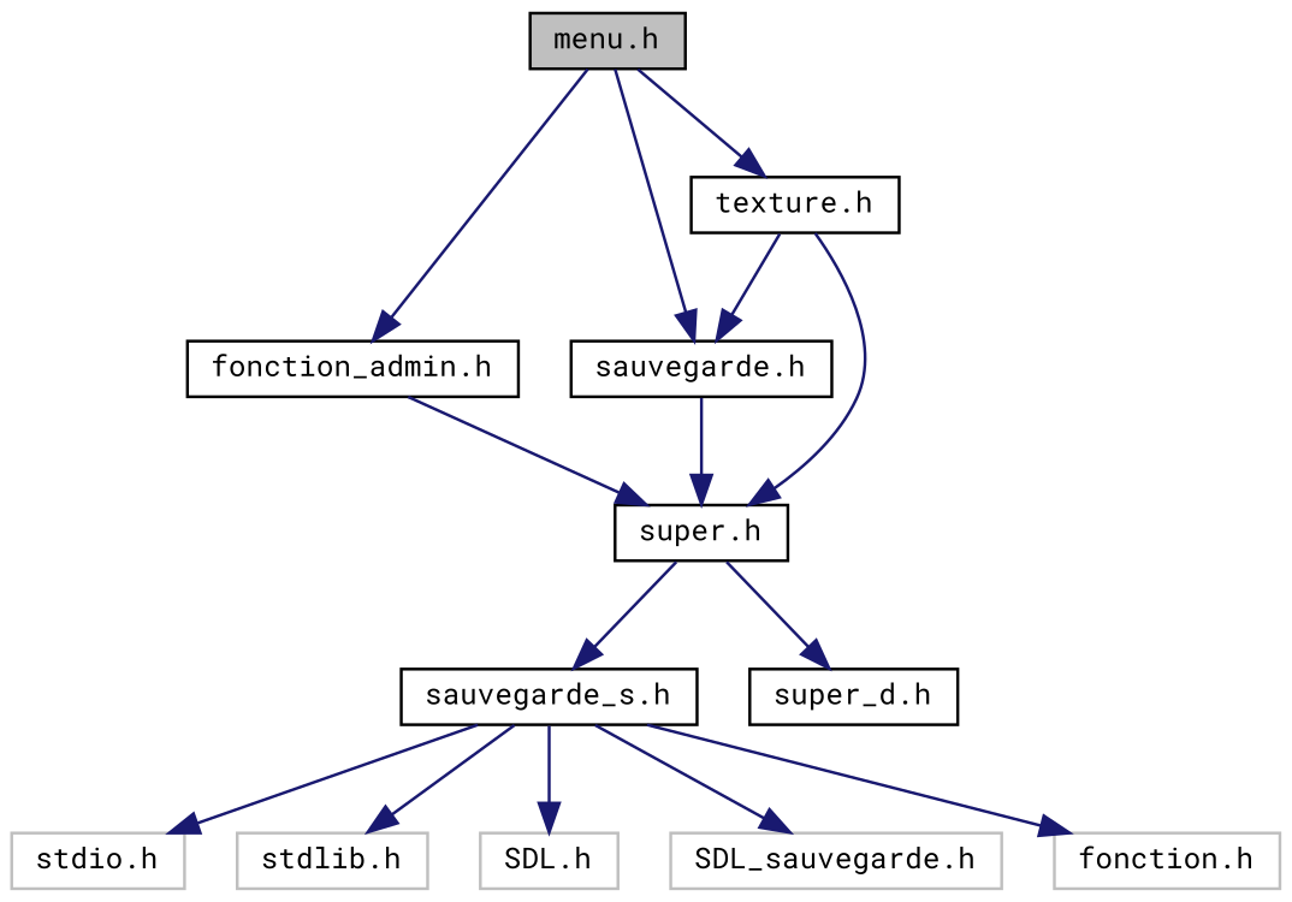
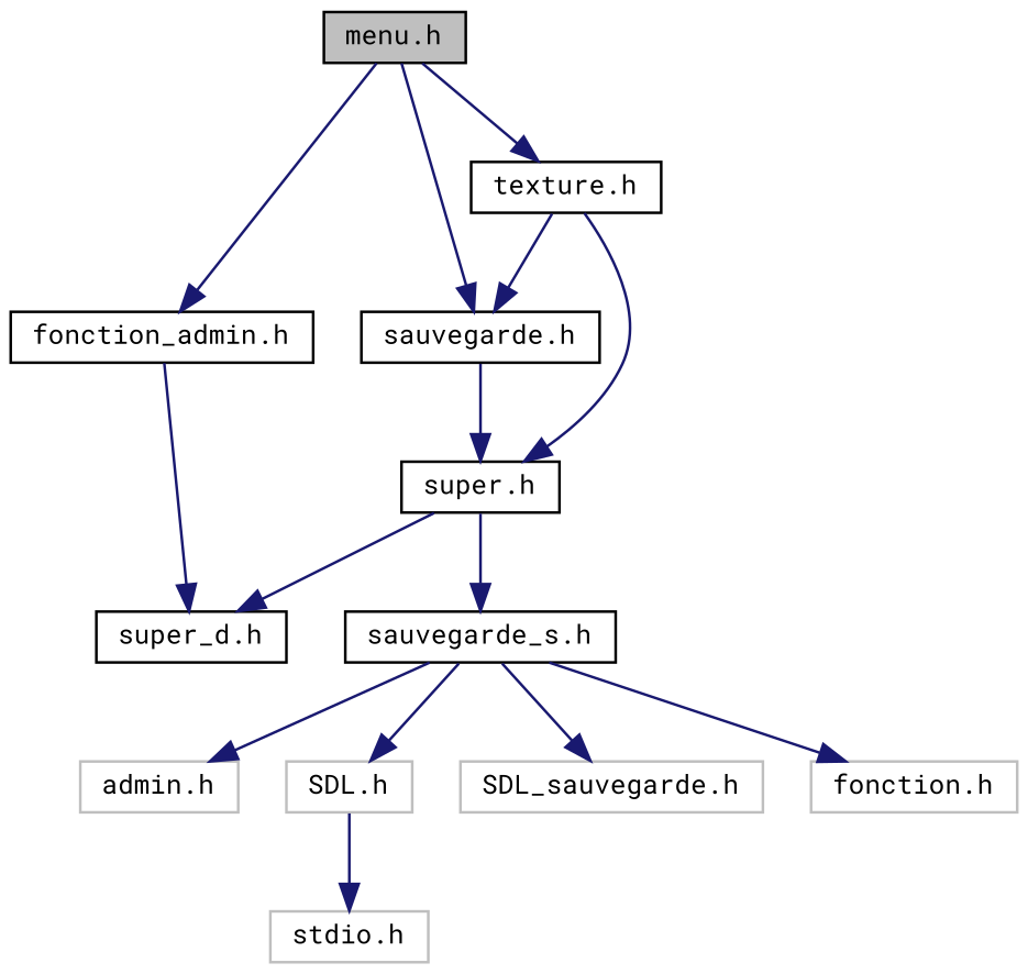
  digraph {
    fontname="Roboto Mono"
    node [color=black fillcolor=white fontname="Roboto Mono" fontsize=10 shape=record style=filled]
    edge [color=midnightblue fontname="Roboto Mono" fontsize=10 labelfontname=Helvetica labelfontsize=10 style=solid]
    n1 [fillcolor=grey75 fontcolor=black height=0.2 label="menu.h" width=0.4]
    n2 [height=0.2 label="fonction_admin.h" width=0.4]
    n3 [height=0.2 label="sauvegarde.h" width=0.4]
    n4 [height=0.2 label="texture.h" width=0.4]
    n5 [height=0.2 label="super.h" width=0.4]
    n6 [height=0.2 label="sauvegarde_s.h" width=0.4]
    n7 [height=0.2 label="super_d.h" width=0.4]
    n8 [color=grey75 height=0.2 label="stdio.h" width=0.4]
-   n9 [color=grey75 height=0.2 label="stdlib.h" width=0.4]
+   n9 [color=grey75 height=0.2 label="admin.h" width=0.4]
    n10 [color=grey75 height=0.2 label="SDL.h" width=0.4]
    n11 [color=grey75 height=0.2 label="SDL_sauvegarde.h" width=0.4]
    n12 [color=grey75 height=0.2 label="fonction.h" width=0.4]
    n1 -> n2
    n1 -> n3
    n1 -> n4
-   n2 -> n5
+   n2 -> n7
    n3 -> n5
    n4 -> n3
    n4 -> n5
    n5 -> n6
    n5 -> n7
-   n6 -> n8
+   n10 -> n8
    n6 -> n9
    n6 -> n10
    n6 -> n11
    n6 -> n12
  }
